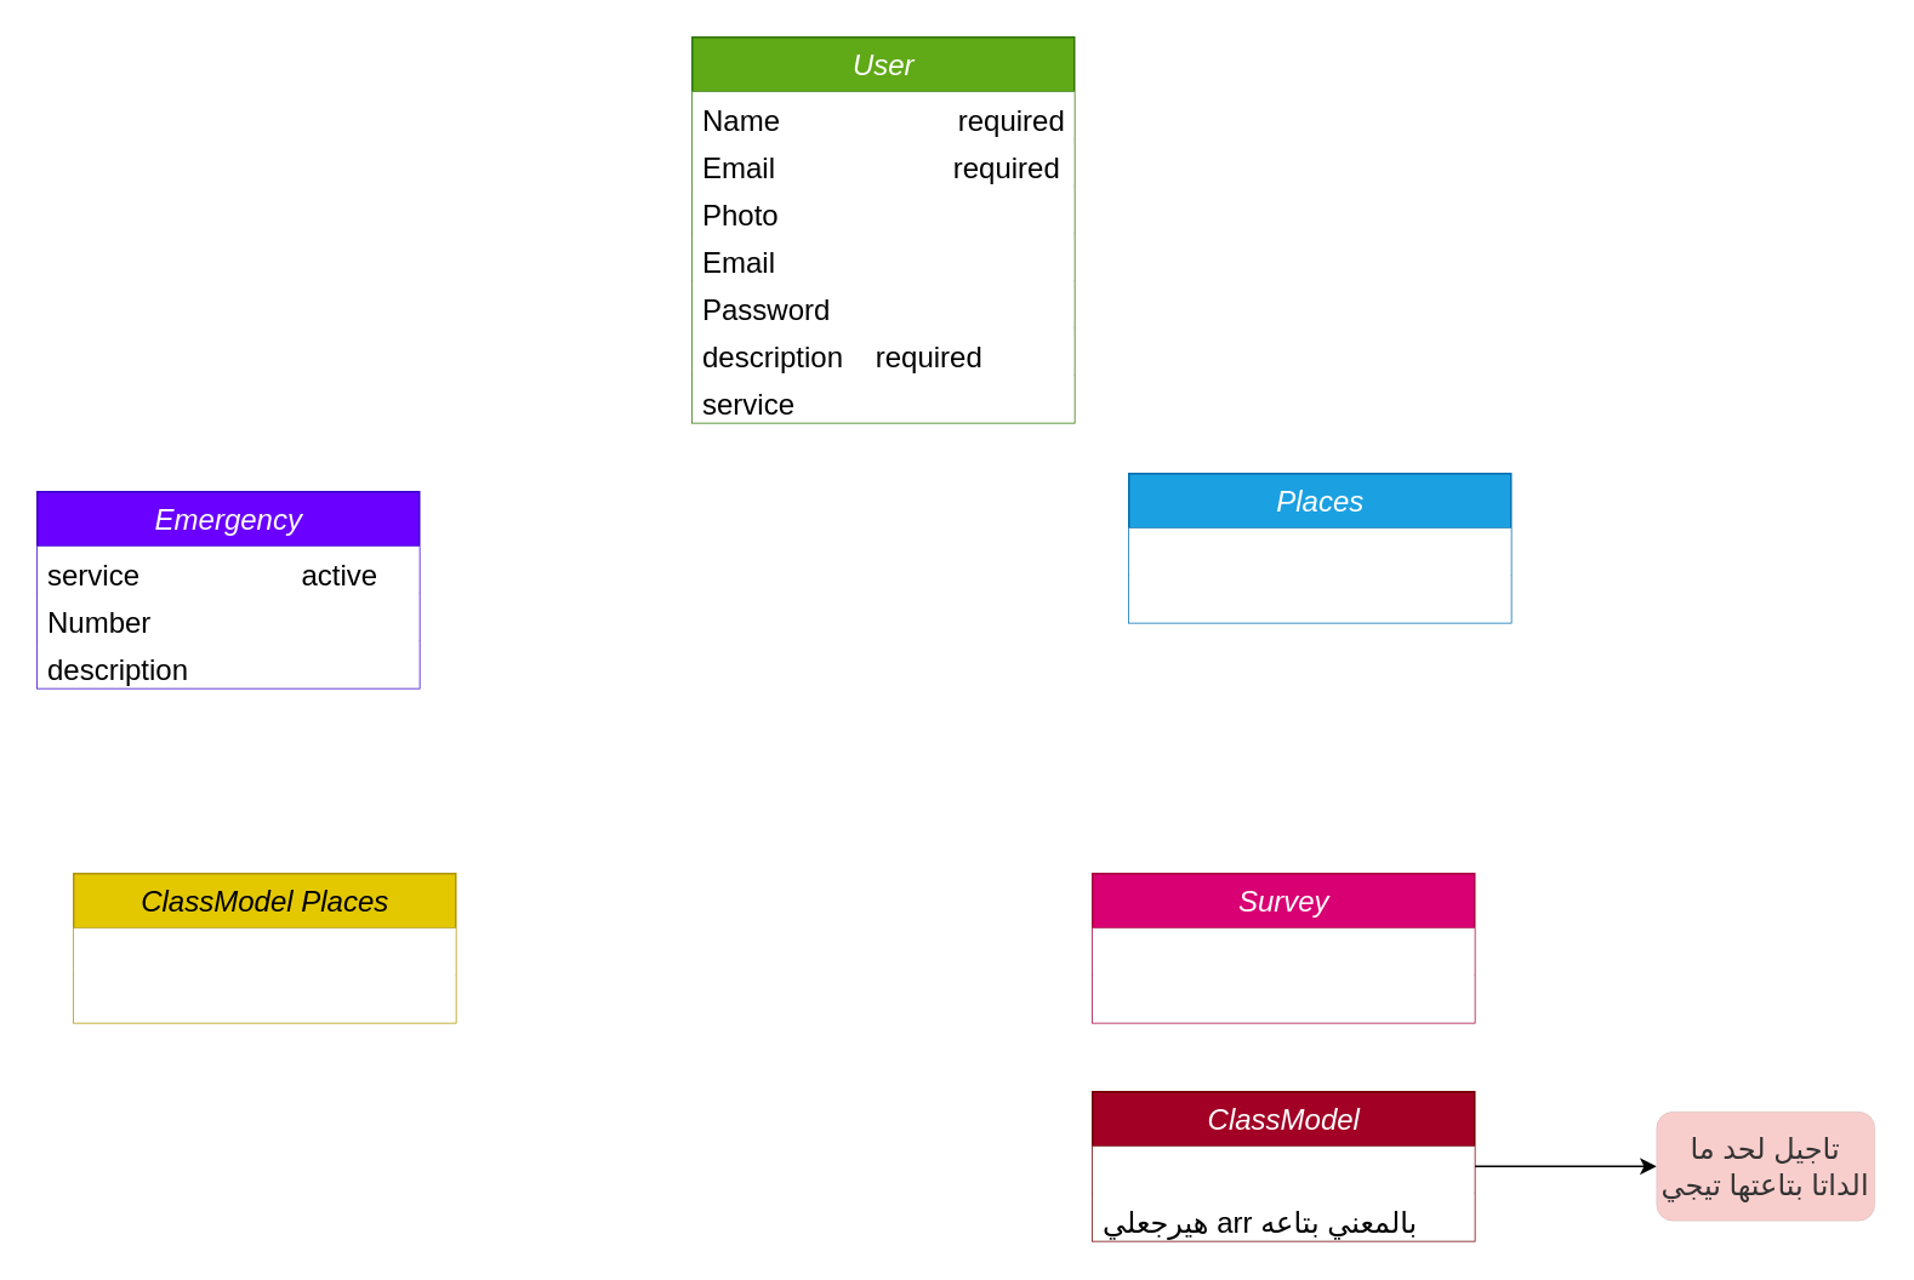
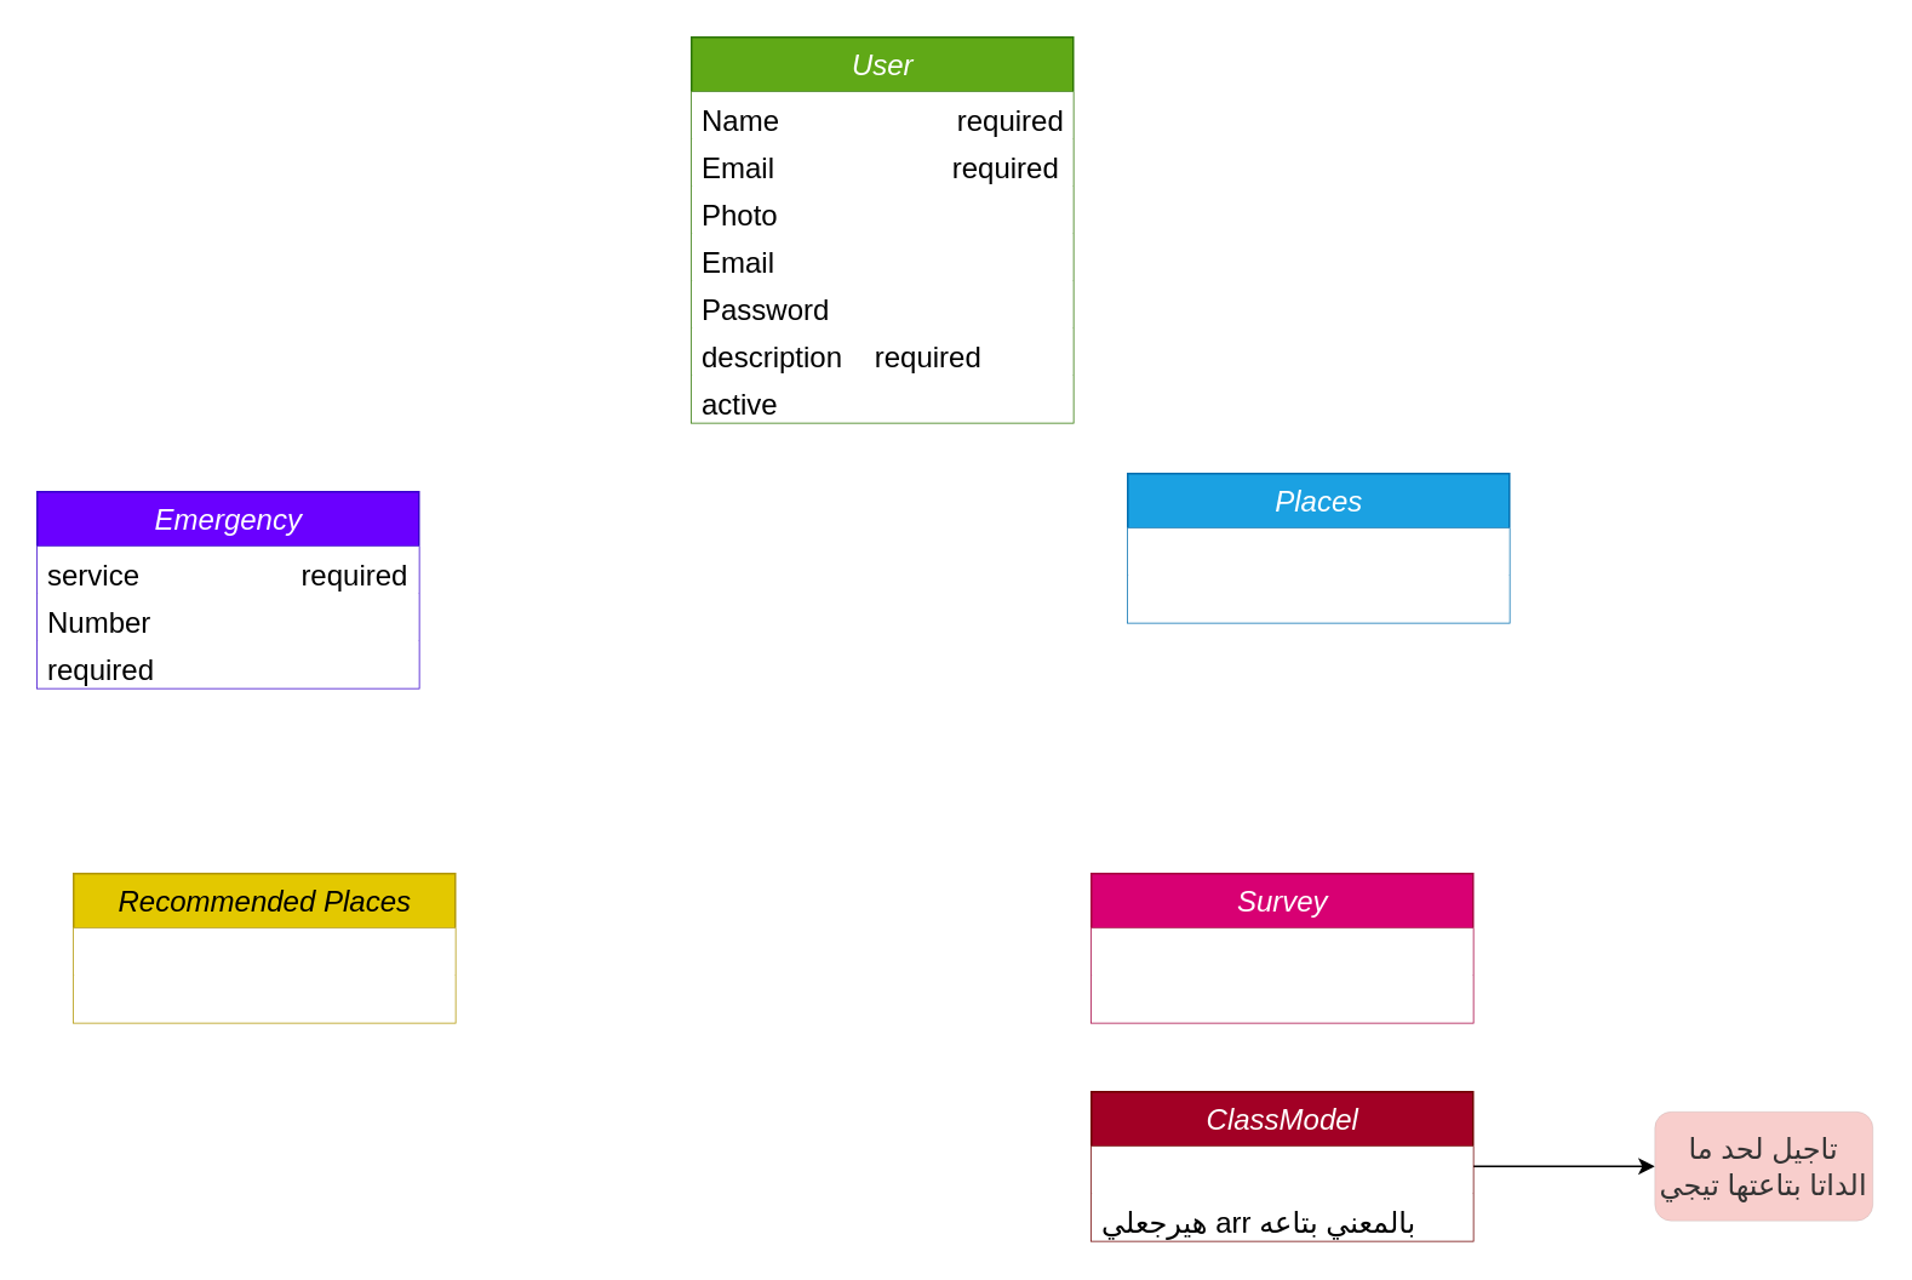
  <mxCell id="0" />
  <mxCell id="1" parent="0" />
  <mxCell id="2" value="&lt;font style=&quot;font-size: 16px;&quot;&gt;&lt;i style=&quot;font-size: 16px;&quot;&gt;User&lt;/i&gt;&lt;/font&gt;" style="swimlane;fontStyle=0;childLayout=stackLayout;horizontal=1;startSize=30;fillColor=#60a917;horizontalStack=0;resizeParent=1;resizeParentMax=0;resizeLast=0;collapsible=1;marginBottom=0;html=1;fontColor=#ffffff;strokeColor=#2D7600;swimlaneFillColor=none;fontSize=16;fillStyle=auto;" parent="1" vertex="1"><mxGeometry x="380" y="20" width="210" height="212" as="geometry" /></mxCell>
  <mxCell id="3" value="&lt;font style=&quot;font-size: 16px;&quot;&gt;Name&amp;nbsp; &amp;nbsp; &amp;nbsp; &amp;nbsp; &amp;nbsp; &amp;nbsp; &amp;nbsp; &amp;nbsp; &amp;nbsp; &amp;nbsp; &amp;nbsp; required&lt;/font&gt;" style="text;strokeColor=none;fillColor=default;align=left;verticalAlign=top;spacingLeft=4;spacingRight=4;overflow=hidden;rotatable=0;points=[[0,0.5],[1,0.5]];portConstraint=eastwest;whiteSpace=wrap;html=1;swimlaneFillColor=none;fontSize=16;" parent="2" vertex="1"><mxGeometry y="30" width="210" height="26" as="geometry" /></mxCell>
  <mxCell id="4" value="Email&amp;nbsp; &amp;nbsp; &amp;nbsp; &amp;nbsp; &amp;nbsp; &amp;nbsp; &amp;nbsp; &amp;nbsp; &amp;nbsp; &amp;nbsp; &amp;nbsp; required" style="text;strokeColor=none;fillColor=default;align=left;verticalAlign=top;spacingLeft=4;spacingRight=4;overflow=hidden;rotatable=0;points=[[0,0.5],[1,0.5]];portConstraint=eastwest;whiteSpace=wrap;html=1;dashed=1;swimlaneFillColor=none;fontSize=16;" parent="2" vertex="1"><mxGeometry y="56" width="210" height="26" as="geometry" /></mxCell>
  <mxCell id="5" value="Photo" style="text;strokeColor=none;fillColor=default;align=left;verticalAlign=top;spacingLeft=4;spacingRight=4;overflow=hidden;rotatable=0;points=[[0,0.5],[1,0.5]];portConstraint=eastwest;whiteSpace=wrap;html=1;dashed=1;swimlaneFillColor=none;fontSize=16;" parent="2" vertex="1"><mxGeometry y="82" width="210" height="26" as="geometry" /></mxCell>
  <mxCell id="6" value="Email" style="text;strokeColor=none;fillColor=default;align=left;verticalAlign=top;spacingLeft=4;spacingRight=4;overflow=hidden;rotatable=0;points=[[0,0.5],[1,0.5]];portConstraint=eastwest;whiteSpace=wrap;html=1;swimlaneFillColor=none;fontSize=16;strokeWidth=1;glass=0;rounded=0;perimeterSpacing=0;" parent="2" vertex="1"><mxGeometry y="108" width="210" height="26" as="geometry" /></mxCell>
  <mxCell id="7" value="Password&amp;nbsp; &amp;nbsp; &amp;nbsp; &amp;nbsp; &amp;nbsp; &amp;nbsp; &amp;nbsp; &amp;nbsp; required" style="text;strokeColor=none;fillColor=default;align=left;verticalAlign=top;spacingLeft=4;spacingRight=4;overflow=hidden;rotatable=0;points=[[0,0.5],[1,0.5]];portConstraint=eastwest;whiteSpace=wrap;html=1;dashed=1;swimlaneFillColor=none;fontSize=16;" parent="2" vertex="1"><mxGeometry y="134" width="210" height="26" as="geometry" /></mxCell>
  <mxCell id="8" value="description&amp;nbsp; &amp;nbsp; required" style="text;strokeColor=none;fillColor=default;align=left;verticalAlign=top;spacingLeft=4;spacingRight=4;overflow=hidden;rotatable=0;points=[[0,0.5],[1,0.5]];portConstraint=eastwest;whiteSpace=wrap;html=1;dashed=1;swimlaneFillColor=none;fontSize=16;" parent="2" vertex="1"><mxGeometry y="160" width="210" height="26" as="geometry" /></mxCell>
- <mxCell id="9" value="service" style="text;strokeColor=none;fillColor=default;align=left;verticalAlign=top;spacingLeft=4;spacingRight=4;overflow=hidden;rotatable=0;points=[[0,0.5],[1,0.5]];portConstraint=eastwest;whiteSpace=wrap;html=1;dashed=1;swimlaneFillColor=none;fontSize=16;gradientColor=none;" parent="2" vertex="1"><mxGeometry y="186" width="210" height="26" as="geometry" /></mxCell>
+ <mxCell id="9" value="active" style="text;strokeColor=none;fillColor=default;align=left;verticalAlign=top;spacingLeft=4;spacingRight=4;overflow=hidden;rotatable=0;points=[[0,0.5],[1,0.5]];portConstraint=eastwest;whiteSpace=wrap;html=1;dashed=1;swimlaneFillColor=none;fontSize=16;gradientColor=none;" parent="2" vertex="1"><mxGeometry y="186" width="210" height="26" as="geometry" /></mxCell>
  <mxCell id="10" value="&lt;i&gt;Emergency&lt;/i&gt;" style="swimlane;fontStyle=0;childLayout=stackLayout;horizontal=1;startSize=30;fillColor=#6a00ff;horizontalStack=0;resizeParent=1;resizeParentMax=0;resizeLast=0;collapsible=1;marginBottom=0;html=1;fontColor=#ffffff;strokeColor=#3700CC;swimlaneFillColor=none;fontSize=16;fillStyle=auto;" parent="1" vertex="1"><mxGeometry x="20" y="270" width="210" height="108" as="geometry" /></mxCell>
- <mxCell id="11" value="&lt;font style=&quot;font-size: 16px;&quot;&gt;service&amp;nbsp; &amp;nbsp; &amp;nbsp; &amp;nbsp; &amp;nbsp; &amp;nbsp; &amp;nbsp; &amp;nbsp; &amp;nbsp; &amp;nbsp; active&lt;/font&gt;" style="text;strokeColor=none;fillColor=default;align=left;verticalAlign=top;spacingLeft=4;spacingRight=4;overflow=hidden;rotatable=0;points=[[0,0.5],[1,0.5]];portConstraint=eastwest;whiteSpace=wrap;html=1;swimlaneFillColor=none;fontSize=16;" parent="10" vertex="1"><mxGeometry y="30" width="210" height="26" as="geometry" /></mxCell>
+ <mxCell id="11" value="&lt;font style=&quot;font-size: 16px;&quot;&gt;service&amp;nbsp; &amp;nbsp; &amp;nbsp; &amp;nbsp; &amp;nbsp; &amp;nbsp; &amp;nbsp; &amp;nbsp; &amp;nbsp; &amp;nbsp; required&lt;/font&gt;" style="text;strokeColor=none;fillColor=default;align=left;verticalAlign=top;spacingLeft=4;spacingRight=4;overflow=hidden;rotatable=0;points=[[0,0.5],[1,0.5]];portConstraint=eastwest;whiteSpace=wrap;html=1;swimlaneFillColor=none;fontSize=16;" parent="10" vertex="1"><mxGeometry y="30" width="210" height="26" as="geometry" /></mxCell>
  <mxCell id="12" value="Number&amp;nbsp; &amp;nbsp; &amp;nbsp; &amp;nbsp; &amp;nbsp; &amp;nbsp; &amp;nbsp; &amp;nbsp; &amp;nbsp; &amp;nbsp;required" style="text;strokeColor=none;fillColor=default;align=left;verticalAlign=top;spacingLeft=4;spacingRight=4;overflow=hidden;rotatable=0;points=[[0,0.5],[1,0.5]];portConstraint=eastwest;whiteSpace=wrap;html=1;dashed=1;swimlaneFillColor=none;fontSize=16;" parent="10" vertex="1"><mxGeometry y="56" width="210" height="26" as="geometry" /></mxCell>
- <mxCell id="13" value="description" style="text;strokeColor=none;fillColor=default;align=left;verticalAlign=top;spacingLeft=4;spacingRight=4;overflow=hidden;rotatable=0;points=[[0,0.5],[1,0.5]];portConstraint=eastwest;whiteSpace=wrap;html=1;dashed=1;swimlaneFillColor=none;fontSize=16;" parent="10" vertex="1"><mxGeometry y="82" width="210" height="26" as="geometry" /></mxCell>
+ <mxCell id="13" value="required" style="text;strokeColor=none;fillColor=default;align=left;verticalAlign=top;spacingLeft=4;spacingRight=4;overflow=hidden;rotatable=0;points=[[0,0.5],[1,0.5]];portConstraint=eastwest;whiteSpace=wrap;html=1;dashed=1;swimlaneFillColor=none;fontSize=16;" parent="10" vertex="1"><mxGeometry y="82" width="210" height="26" as="geometry" /></mxCell>
  <mxCell id="14" value="&lt;i&gt;Places&lt;/i&gt;" style="swimlane;fontStyle=0;childLayout=stackLayout;horizontal=1;startSize=30;fillColor=#1ba1e2;horizontalStack=0;resizeParent=1;resizeParentMax=0;resizeLast=0;collapsible=1;marginBottom=0;html=1;fontColor=#ffffff;strokeColor=#006EAF;swimlaneFillColor=none;fontSize=16;fillStyle=auto;" parent="1" vertex="1"><mxGeometry x="620" y="260" width="210" height="82" as="geometry" /></mxCell>
  <mxCell id="15" value="" style="text;strokeColor=none;fillColor=default;align=left;verticalAlign=top;spacingLeft=4;spacingRight=4;overflow=hidden;rotatable=0;points=[[0,0.5],[1,0.5]];portConstraint=eastwest;whiteSpace=wrap;html=1;swimlaneFillColor=none;fontSize=16;" parent="14" vertex="1"><mxGeometry y="30" width="210" height="26" as="geometry" /></mxCell>
  <mxCell id="16" value="" style="text;strokeColor=none;fillColor=default;align=left;verticalAlign=top;spacingLeft=4;spacingRight=4;overflow=hidden;rotatable=0;points=[[0,0.5],[1,0.5]];portConstraint=eastwest;whiteSpace=wrap;html=1;dashed=1;swimlaneFillColor=none;fontSize=16;" parent="14" vertex="1"><mxGeometry y="56" width="210" height="26" as="geometry" /></mxCell>
  <mxCell id="17" value="&lt;i&gt;Survey&lt;/i&gt;" style="swimlane;fontStyle=0;childLayout=stackLayout;horizontal=1;startSize=30;fillColor=#d80073;horizontalStack=0;resizeParent=1;resizeParentMax=0;resizeLast=0;collapsible=1;marginBottom=0;html=1;fontColor=#ffffff;strokeColor=#A50040;swimlaneFillColor=none;fontSize=16;fillStyle=auto;" parent="1" vertex="1"><mxGeometry x="600" y="480" width="210" height="82" as="geometry" /></mxCell>
  <mxCell id="18" value="" style="text;strokeColor=none;fillColor=default;align=left;verticalAlign=top;spacingLeft=4;spacingRight=4;overflow=hidden;rotatable=0;points=[[0,0.5],[1,0.5]];portConstraint=eastwest;whiteSpace=wrap;html=1;swimlaneFillColor=none;fontSize=16;" parent="17" vertex="1"><mxGeometry y="30" width="210" height="26" as="geometry" /></mxCell>
  <mxCell id="19" value="" style="text;strokeColor=none;fillColor=default;align=left;verticalAlign=top;spacingLeft=4;spacingRight=4;overflow=hidden;rotatable=0;points=[[0,0.5],[1,0.5]];portConstraint=eastwest;whiteSpace=wrap;html=1;dashed=1;swimlaneFillColor=none;fontSize=16;" parent="17" vertex="1"><mxGeometry y="56" width="210" height="26" as="geometry" /></mxCell>
- <mxCell id="20" value="&lt;i&gt;ClassModel Places&lt;/i&gt;" style="swimlane;fontStyle=0;childLayout=stackLayout;horizontal=1;startSize=30;fillColor=#e3c800;horizontalStack=0;resizeParent=1;resizeParentMax=0;resizeLast=0;collapsible=1;marginBottom=0;html=1;fontColor=#000000;strokeColor=#B09500;swimlaneFillColor=none;fontSize=16;fillStyle=auto;" parent="1" vertex="1"><mxGeometry x="40" y="480" width="210" height="82" as="geometry" /></mxCell>
+ <mxCell id="20" value="&lt;i&gt;Recommended Places&lt;/i&gt;" style="swimlane;fontStyle=0;childLayout=stackLayout;horizontal=1;startSize=30;fillColor=#e3c800;horizontalStack=0;resizeParent=1;resizeParentMax=0;resizeLast=0;collapsible=1;marginBottom=0;html=1;fontColor=#000000;strokeColor=#B09500;swimlaneFillColor=none;fontSize=16;fillStyle=auto;" parent="1" vertex="1"><mxGeometry x="40" y="480" width="210" height="82" as="geometry" /></mxCell>
  <mxCell id="21" value="" style="text;strokeColor=none;fillColor=default;align=left;verticalAlign=top;spacingLeft=4;spacingRight=4;overflow=hidden;rotatable=0;points=[[0,0.5],[1,0.5]];portConstraint=eastwest;whiteSpace=wrap;html=1;swimlaneFillColor=none;fontSize=16;" parent="20" vertex="1"><mxGeometry y="30" width="210" height="26" as="geometry" /></mxCell>
  <mxCell id="22" value="" style="text;strokeColor=none;fillColor=default;align=left;verticalAlign=top;spacingLeft=4;spacingRight=4;overflow=hidden;rotatable=0;points=[[0,0.5],[1,0.5]];portConstraint=eastwest;whiteSpace=wrap;html=1;dashed=1;swimlaneFillColor=none;fontSize=16;" parent="20" vertex="1"><mxGeometry y="56" width="210" height="26" as="geometry" /></mxCell>
  <mxCell id="23" style="edgeStyle=none;html=1;fontSize=16;" parent="1" source="24" edge="1"><mxGeometry relative="1" as="geometry"><mxPoint x="910" y="641" as="targetPoint" /></mxGeometry></mxCell>
  <mxCell id="24" value="&lt;i&gt;ClassModel&lt;/i&gt;" style="swimlane;fontStyle=0;childLayout=stackLayout;horizontal=1;startSize=30;fillColor=#a20025;horizontalStack=0;resizeParent=1;resizeParentMax=0;resizeLast=0;collapsible=1;marginBottom=0;html=1;fontColor=#ffffff;strokeColor=#6F0000;swimlaneFillColor=none;fontSize=16;fillStyle=auto;" parent="1" vertex="1"><mxGeometry x="600" y="600" width="210" height="82" as="geometry" /></mxCell>
  <mxCell id="25" value="" style="text;strokeColor=none;fillColor=default;align=left;verticalAlign=top;spacingLeft=4;spacingRight=4;overflow=hidden;rotatable=0;points=[[0,0.5],[1,0.5]];portConstraint=eastwest;whiteSpace=wrap;html=1;swimlaneFillColor=none;fontSize=16;" parent="24" vertex="1"><mxGeometry y="30" width="210" height="26" as="geometry" /></mxCell>
  <mxCell id="26" value="هيرجعلي arr بالمعني بتاعه&lt;br&gt;" style="text;strokeColor=none;fillColor=default;align=left;verticalAlign=top;spacingLeft=4;spacingRight=4;overflow=hidden;rotatable=0;points=[[0,0.5],[1,0.5]];portConstraint=eastwest;whiteSpace=wrap;html=1;dashed=1;swimlaneFillColor=none;fontSize=16;" parent="24" vertex="1"><mxGeometry y="56" width="210" height="26" as="geometry" /></mxCell>
  <mxCell id="27" value="تاجيل لحد ما الداتا بتاعتها تيجي" style="rounded=1;whiteSpace=wrap;html=1;glass=0;dashed=1;labelBackgroundColor=none;labelBorderColor=none;fillStyle=auto;strokeWidth=0;fontSize=16;fillColor=#f8cecc;strokeColor=#666666;fontColor=#333333;" parent="1" vertex="1"><mxGeometry x="910" y="611" width="120" height="60" as="geometry" /></mxCell>
